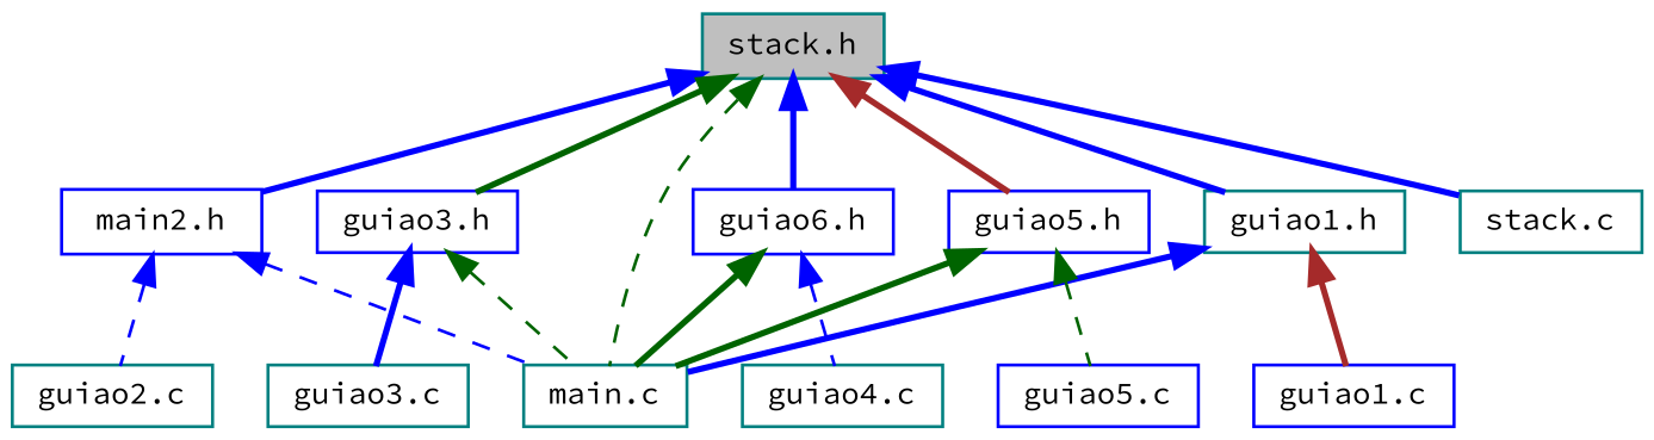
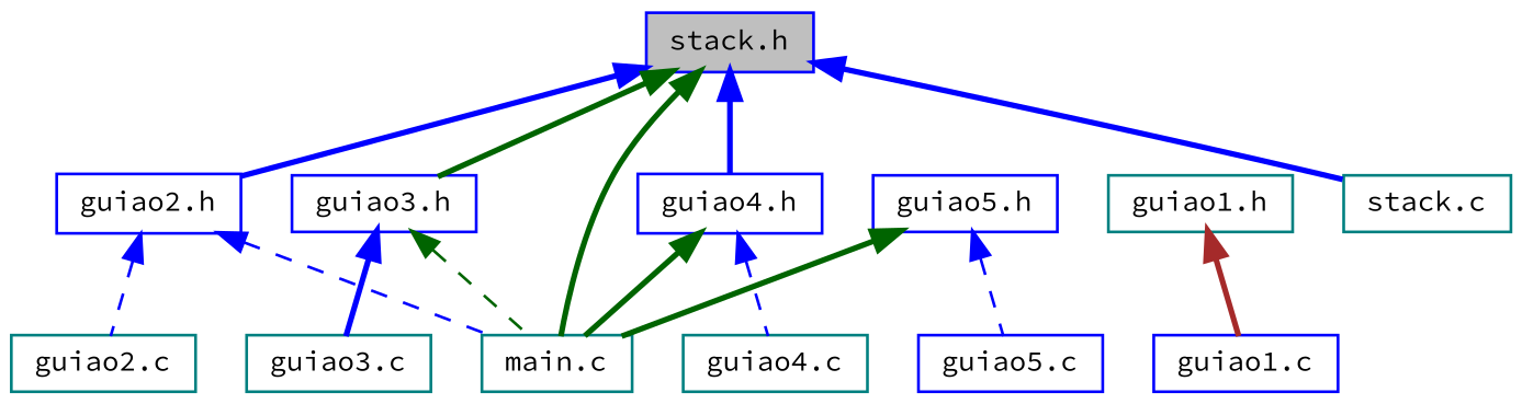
  digraph {
    fontname="Source Code Pro"
    node [color=teal fillcolor=white fontname="Source Code Pro" fontsize=10 shape=record style=filled]
    edge [color=blue dir=back fontname="Source Code Pro" fontsize=10 labelfontname=Helvetica labelfontsize=10 style=bold]
-   n1 [fillcolor=grey75 fontcolor=black height=0.2 label="stack.h" width=0.4]
+   n1 [color=blue fillcolor=grey75 fontcolor=black height=0.2 label="stack.h" width=0.4]
    n2 [height=0.2 label="guiao1.h" width=0.4]
    n3 [height=0.2 label="main.c" width=0.4]
-   n4 [color=blue height=0.2 label="main2.h" width=0.4]
+   n4 [color=blue height=0.2 label="guiao2.h" width=0.4]
    n5 [color=blue height=0.2 label="guiao3.h" width=0.4]
-   n6 [color=blue height=0.2 label="guiao6.h" width=0.4]
+   n6 [color=blue height=0.2 label="guiao4.h" width=0.4]
    n7 [color=blue height=0.2 label="guiao5.h" width=0.4]
    n8 [height=0.2 label="stack.c" width=0.4]
    n9 [color=blue height=0.2 label="guiao1.c" width=0.4]
    n10 [height=0.2 label="guiao2.c" width=0.4]
    n11 [height=0.2 label="guiao3.c" width=0.4]
    n12 [height=0.2 label="guiao4.c" width=0.4]
    n13 [color=blue height=0.2 label="guiao5.c" width=0.4]
-   n1 -> n2
-   n1 -> n3 [color=darkgreen style=dashed]
+   n1 -> n3 [color=darkgreen]
    n1 -> n4
    n1 -> n5 [color=darkgreen]
    n1 -> n6
-   n1 -> n7 [color=brown]
    n1 -> n8
-   n2 -> n3
    n2 -> n9 [color=brown]
    n4 -> n3 [style=dashed]
    n4 -> n10 [style=dashed]
    n5 -> n3 [color=darkgreen style=dashed]
    n5 -> n11
    n6 -> n3 [color=darkgreen]
    n6 -> n12 [style=dashed]
    n7 -> n3 [color=darkgreen]
-   n7 -> n13 [color=darkgreen style=dashed]
+   n7 -> n13 [style=dashed]
  }
